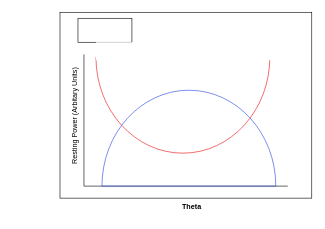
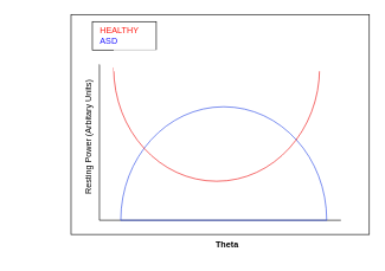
  <mxCell id="0" />
  <mxCell id="1" parent="0" />
  <mxCell id="2" value="" style="rounded=0;whiteSpace=wrap;html=1;movable=1;resizable=1;rotatable=1;deletable=1;editable=1;connectable=1;" vertex="1" parent="1"><mxGeometry x="99" y="20" width="420" height="310" as="geometry" /></mxCell>
  <mxCell id="3" value="" style="endArrow=none;html=1;rounded=0;" edge="1" parent="1"><mxGeometry width="50" height="50" relative="1" as="geometry"><mxPoint x="139" y="310" as="sourcePoint" /><mxPoint x="139" y="90" as="targetPoint" /></mxGeometry></mxCell>
  <mxCell id="4" value="" style="endArrow=none;html=1;rounded=0;" edge="1" parent="1"><mxGeometry x="0.091" y="-100" width="50" height="50" relative="1" as="geometry"><mxPoint x="139" y="310" as="sourcePoint" /><mxPoint x="479" y="310" as="targetPoint" /><mxPoint as="offset" /></mxGeometry></mxCell>
  <mxCell id="5" value="" style="verticalLabelPosition=bottom;verticalAlign=top;html=1;shape=mxgraph.basic.half_circle;fillColor=none;rotation=-180;strokeColor=#2545e4;" vertex="1" parent="1"><mxGeometry x="169" y="150" width="290" height="160" as="geometry" /></mxCell>
  <mxCell id="6" value="" style="verticalLabelPosition=bottom;verticalAlign=top;html=1;shape=mxgraph.basic.half_circle;rotation=0;fillColor=none;strokeColor=#ed0c0c;" vertex="1" parent="1"><mxGeometry x="159" y="95" width="290" height="160" as="geometry" /></mxCell>
  <mxCell id="7" value="" style="rounded=0;whiteSpace=wrap;html=1;fillColor=none;" vertex="1" parent="1"><mxGeometry x="129" y="30" width="90" height="40" as="geometry" /></mxCell>
+ <mxCell id="8" value="&lt;div style=&quot;text-align: left;&quot;&gt;&lt;span style=&quot;background-color: initial;&quot;&gt;&lt;font color=&quot;#ff1a12&quot;&gt;HEALTHY&amp;nbsp;&lt;/font&gt;&lt;/span&gt;&lt;/div&gt;&lt;div style=&quot;text-align: left;&quot;&gt;&lt;span style=&quot;background-color: initial;&quot;&gt;&lt;font color=&quot;#1f17ff&quot;&gt;ASD&lt;/font&gt;&lt;/span&gt;&lt;/div&gt;" style="text;html=1;strokeColor=none;fillColor=none;align=center;verticalAlign=middle;whiteSpace=wrap;rounded=0;" vertex="1" parent="1"><mxGeometry x="139" y="35" width="60" height="30" as="geometry" /></mxCell>
  <mxCell id="9" value="" style="endArrow=none;html=1;rounded=0;fontColor=#1F17FF;entryX=0.999;entryY=-0.004;entryDx=0;entryDy=0;entryPerimeter=0;strokeColor=#FFFFFF;" edge="1" parent="1" target="6"><mxGeometry width="50" height="50" relative="1" as="geometry"><mxPoint x="139" y="90" as="sourcePoint" /><mxPoint x="289" y="170" as="targetPoint" /></mxGeometry></mxCell>
  <mxCell id="10" value="" style="rounded=0;whiteSpace=wrap;html=1;strokeColor=none;fontColor=#1F17FF;fillColor=default;" vertex="1" parent="1"><mxGeometry x="159" y="70" width="300" height="30" as="geometry" /></mxCell>
  <mxCell id="11" value="&lt;font color=&quot;#000000&quot;&gt;&lt;b&gt;Theta&lt;/b&gt;&lt;/font&gt;" style="text;html=1;strokeColor=none;fillColor=none;align=center;verticalAlign=middle;whiteSpace=wrap;rounded=0;fontColor=#1F17FF;" vertex="1" parent="1"><mxGeometry x="289" y="330" width="60" height="30" as="geometry" /></mxCell>
  <mxCell id="12" value="Resting Power (Arbitary Units)" style="text;html=1;strokeColor=none;fillColor=none;align=center;verticalAlign=middle;whiteSpace=wrap;rounded=0;fontColor=#000000;rotation=-90;" vertex="1" parent="1"><mxGeometry x="20.25" y="178.75" width="205" height="27.5" as="geometry" /></mxCell>
